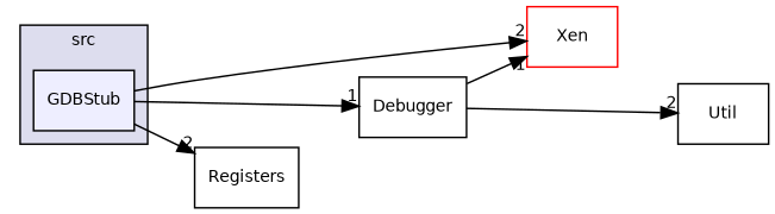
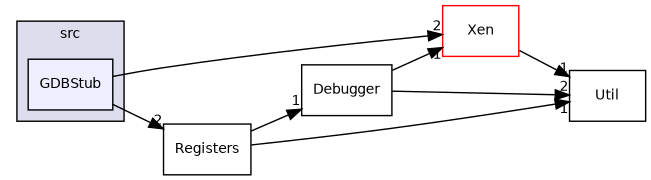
  digraph {
    compound=true
    rankdir=LR
    node [fontname=Helvetica fontsize=10 shape=box]
    edge [headlabel=1 labeldistance=1.5 labelfontname=Helvetica labelfontsize=10]
    n1 [fillcolor="#eeeeff" label=GDBStub pencolor=black style=filled]
    n2 [label=Debugger]
    n3 [color=red fillcolor=white label=Xen style=filled]
    n4 [label=Registers]
    n5 [label=Util]
    subgraph cluster_1 {
      bgcolor="#ddddee"
      fontname=Helvetica
      fontsize=10
      label=src
      pencolor=black
      n1
    }
-   n1 -> n2
+   n4 -> n2
    n1 -> n3 [headlabel=2]
    n1 -> n4 [headlabel=2]
    n2 -> n3
    n2 -> n5 [headlabel=2]
+   n3 -> n5
+   n4 -> n5
  }
